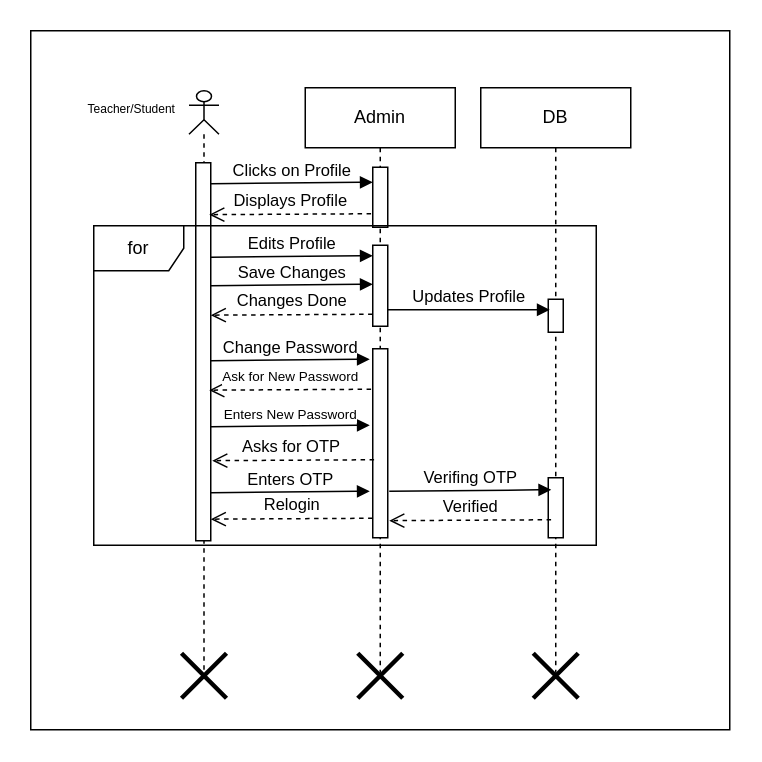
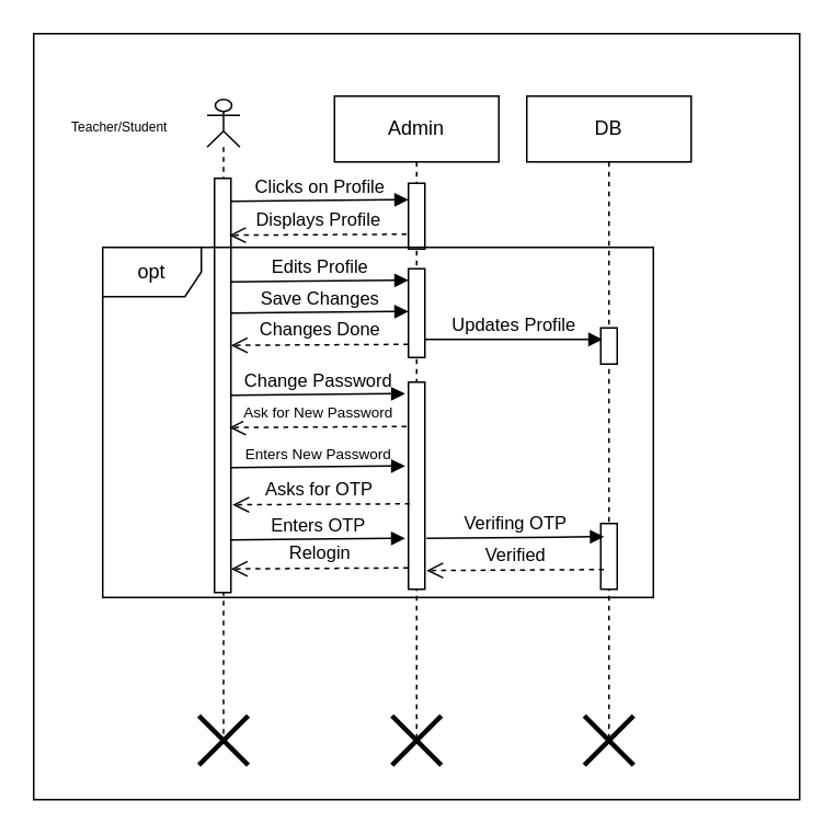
  <mxCell id="0" />
  <mxCell id="1" parent="0" />
  <mxCell id="2" value="" style="whiteSpace=wrap;html=1;aspect=fixed;" parent="1" vertex="1"><mxGeometry x="20" y="20" width="466" height="466" as="geometry" /></mxCell>
  <mxCell id="3" value="" style="shape=umlLifeline;perimeter=lifelinePerimeter;whiteSpace=wrap;html=1;container=1;dropTarget=0;collapsible=0;recursiveResize=0;outlineConnect=0;portConstraint=eastwest;newEdgeStyle={&quot;curved&quot;:0,&quot;rounded&quot;:0};participant=umlActor;size=29;" parent="1" vertex="1"><mxGeometry x="125.5" y="60" width="20" height="390" as="geometry" /></mxCell>
  <mxCell id="4" value="Admin" style="shape=umlLifeline;perimeter=lifelinePerimeter;whiteSpace=wrap;html=1;container=1;dropTarget=0;collapsible=0;recursiveResize=0;outlineConnect=0;portConstraint=eastwest;newEdgeStyle={&quot;curved&quot;:0,&quot;rounded&quot;:0};" parent="1" vertex="1"><mxGeometry x="203" width="100" height="390" as="geometry" y="58" /></mxCell>
  <mxCell id="5" value="" style="html=1;points=[[0,0,0,0,5],[0,1,0,0,-5],[1,0,0,0,5],[1,1,0,0,-5]];perimeter=orthogonalPerimeter;outlineConnect=0;targetShapes=umlLifeline;portConstraint=eastwest;newEdgeStyle={&quot;curved&quot;:0,&quot;rounded&quot;:0};" parent="4" vertex="1"><mxGeometry x="-73" y="50" width="10" height="252" as="geometry" /></mxCell>
  <mxCell id="6" value="" style="html=1;points=[[0,0,0,0,5],[0,1,0,0,-5],[1,0,0,0,5],[1,1,0,0,-5]];perimeter=orthogonalPerimeter;outlineConnect=0;targetShapes=umlLifeline;portConstraint=eastwest;newEdgeStyle={&quot;curved&quot;:0,&quot;rounded&quot;:0};" parent="4" vertex="1"><mxGeometry x="45" y="53" width="10" height="40" as="geometry" /></mxCell>
  <mxCell id="7" value="" style="html=1;points=[[0,0,0,0,5],[0,1,0,0,-5],[1,0,0,0,5],[1,1,0,0,-5]];perimeter=orthogonalPerimeter;outlineConnect=0;targetShapes=umlLifeline;portConstraint=eastwest;newEdgeStyle={&quot;curved&quot;:0,&quot;rounded&quot;:0};" parent="4" vertex="1"><mxGeometry x="45" y="105" width="10" height="54" as="geometry" /></mxCell>
  <mxCell id="8" value="" style="html=1;points=[[0,0,0,0,5],[0,1,0,0,-5],[1,0,0,0,5],[1,1,0,0,-5]];perimeter=orthogonalPerimeter;outlineConnect=0;targetShapes=umlLifeline;portConstraint=eastwest;newEdgeStyle={&quot;curved&quot;:0,&quot;rounded&quot;:0};" parent="4" vertex="1"><mxGeometry x="45" y="174" width="10" height="126" as="geometry" /></mxCell>
  <mxCell id="9" value="Change Password" style="html=1;verticalAlign=bottom;endArrow=block;curved=0;rounded=0;exitX=1;exitY=0;exitDx=0;exitDy=5;exitPerimeter=0;" parent="4" edge="1"><mxGeometry width="80" relative="1" as="geometry"><mxPoint x="-63" y="182" as="sourcePoint" /><mxPoint x="43" y="181" as="targetPoint" /></mxGeometry></mxCell>
  <mxCell id="10" value="Enters New Password" style="html=1;verticalAlign=bottom;endArrow=block;curved=0;rounded=0;exitX=1;exitY=0;exitDx=0;exitDy=5;exitPerimeter=0;fontSize=9;" edge="1" parent="4"><mxGeometry width="80" relative="1" as="geometry"><mxPoint x="-63" y="226" as="sourcePoint" /><mxPoint x="43" y="225" as="targetPoint" /></mxGeometry></mxCell>
  <mxCell id="11" value="&lt;font style=&quot;font-size: 11px;&quot;&gt;Enters OTP&lt;/font&gt;" style="html=1;verticalAlign=bottom;endArrow=block;curved=0;rounded=0;exitX=1;exitY=0;exitDx=0;exitDy=5;exitPerimeter=0;fontSize=9;" edge="1" parent="4"><mxGeometry width="80" relative="1" as="geometry"><mxPoint x="-63" y="270" as="sourcePoint" /><mxPoint x="43" y="269" as="targetPoint" /></mxGeometry></mxCell>
  <mxCell id="12" value="Edits Profile" style="html=1;verticalAlign=bottom;endArrow=block;curved=0;rounded=0;exitX=1;exitY=1;exitDx=0;exitDy=-5;exitPerimeter=0;entryX=0;entryY=1;entryDx=0;entryDy=-5;entryPerimeter=0;" parent="1" edge="1"><mxGeometry width="80" relative="1" as="geometry"><mxPoint x="140" y="171" as="sourcePoint" /><mxPoint x="248" y="170" as="targetPoint" /></mxGeometry></mxCell>
  <mxCell id="13" value="Changes Done" style="html=1;verticalAlign=bottom;endArrow=open;dashed=1;endSize=8;curved=0;rounded=0;exitX=-0.011;exitY=0.498;exitDx=0;exitDy=0;exitPerimeter=0;" parent="1" edge="1"><mxGeometry x="0.001" relative="1" as="geometry"><mxPoint x="247.89" y="209.002" as="sourcePoint" /><mxPoint x="140" y="209.6" as="targetPoint" /><mxPoint as="offset" /></mxGeometry></mxCell>
  <mxCell id="14" value="Save Changes" style="html=1;verticalAlign=bottom;endArrow=block;curved=0;rounded=0;exitX=1;exitY=1;exitDx=0;exitDy=-5;exitPerimeter=0;entryX=0;entryY=1;entryDx=0;entryDy=-5;entryPerimeter=0;" parent="1" edge="1"><mxGeometry width="80" relative="1" as="geometry"><mxPoint x="140" y="190" as="sourcePoint" /><mxPoint x="248" y="189" as="targetPoint" /></mxGeometry></mxCell>
  <mxCell id="15" value="DB" style="shape=umlLifeline;perimeter=lifelinePerimeter;whiteSpace=wrap;html=1;container=1;dropTarget=0;collapsible=0;recursiveResize=0;outlineConnect=0;portConstraint=eastwest;newEdgeStyle={&quot;curved&quot;:0,&quot;rounded&quot;:0};" parent="1" vertex="1"><mxGeometry x="320" width="100" height="390" as="geometry" y="58" /></mxCell>
  <mxCell id="16" value="" style="html=1;points=[[0,0,0,0,5],[0,1,0,0,-5],[1,0,0,0,5],[1,1,0,0,-5]];perimeter=orthogonalPerimeter;outlineConnect=0;targetShapes=umlLifeline;portConstraint=eastwest;newEdgeStyle={&quot;curved&quot;:0,&quot;rounded&quot;:0};" parent="15" vertex="1"><mxGeometry x="45" y="141" width="10" height="22" as="geometry" /></mxCell>
  <mxCell id="17" value="" style="html=1;points=[[0,0,0,0,5],[0,1,0,0,-5],[1,0,0,0,5],[1,1,0,0,-5]];perimeter=orthogonalPerimeter;outlineConnect=0;targetShapes=umlLifeline;portConstraint=eastwest;newEdgeStyle={&quot;curved&quot;:0,&quot;rounded&quot;:0};" parent="15" vertex="1"><mxGeometry x="45" y="260" width="10" height="40" as="geometry" /></mxCell>
  <mxCell id="18" value="" style="shape=umlDestroy;whiteSpace=wrap;html=1;strokeWidth=3;targetShapes=umlLifeline;" parent="1" vertex="1"><mxGeometry x="238" y="435" width="30" height="30" as="geometry" /></mxCell>
  <mxCell id="19" value="" style="shape=umlDestroy;whiteSpace=wrap;html=1;strokeWidth=3;targetShapes=umlLifeline;" parent="1" vertex="1"><mxGeometry x="120.5" y="435" width="30" height="30" as="geometry" /></mxCell>
  <mxCell id="20" value="" style="shape=umlDestroy;whiteSpace=wrap;html=1;strokeWidth=3;targetShapes=umlLifeline;" parent="1" vertex="1"><mxGeometry x="355" y="435" width="30" height="30" as="geometry" /></mxCell>
  <mxCell id="21" value="Clicks on Profile" style="html=1;verticalAlign=bottom;endArrow=block;curved=0;rounded=0;exitX=1;exitY=1;exitDx=0;exitDy=-5;exitPerimeter=0;entryX=0;entryY=1;entryDx=0;entryDy=-5;entryPerimeter=0;" parent="1" edge="1"><mxGeometry width="80" relative="1" as="geometry"><mxPoint x="140" y="122" as="sourcePoint" /><mxPoint x="248" y="121" as="targetPoint" /></mxGeometry></mxCell>
  <mxCell id="22" value="Updates Profile" style="html=1;verticalAlign=bottom;endArrow=block;curved=0;rounded=0;entryX=0;entryY=0;entryDx=0;entryDy=5;entryPerimeter=0;exitX=1;exitY=0;exitDx=0;exitDy=5;exitPerimeter=0;" parent="1" edge="1"><mxGeometry x="-0.004" width="80" relative="1" as="geometry"><mxPoint x="258" y="206" as="sourcePoint" /><mxPoint x="366" y="206" as="targetPoint" /><mxPoint as="offset" /></mxGeometry></mxCell>
  <mxCell id="23" value="Displays Profile" style="html=1;verticalAlign=bottom;endArrow=open;dashed=1;endSize=8;curved=0;rounded=0;exitX=-0.011;exitY=0.498;exitDx=0;exitDy=0;exitPerimeter=0;" parent="1" edge="1"><mxGeometry x="0.001" relative="1" as="geometry"><mxPoint x="246.89" y="142.002" as="sourcePoint" /><mxPoint x="139" y="142.6" as="targetPoint" /><mxPoint as="offset" /></mxGeometry></mxCell>
- <mxCell id="24" value="&lt;font style=&quot;font-size: 8px;&quot;&gt;Teacher/Student&lt;/font&gt;" style="text;html=1;align=center;verticalAlign=middle;resizable=0;points=[];autosize=1;strokeColor=none;fillColor=none;" parent="1" vertex="1"><mxGeometry x="48.5" width="76" height="26" as="geometry" y="58" /></mxCell>
+ <mxCell id="24" value="&lt;font style=&quot;font-size: 8px;&quot;&gt;Teacher/Student&lt;/font&gt;" style="text;html=1;align=center;verticalAlign=middle;resizable=0;points=[];autosize=1;strokeColor=none;fillColor=none;" parent="1" vertex="1"><mxGeometry x="33.5" y="63" width="76" height="26" as="geometry" /></mxCell>
  <mxCell id="25" value="&lt;font style=&quot;font-size: 9px;&quot;&gt;Ask for New Password&lt;/font&gt;" style="html=1;verticalAlign=bottom;endArrow=open;dashed=1;endSize=8;curved=0;rounded=0;exitX=-0.011;exitY=0.498;exitDx=0;exitDy=0;exitPerimeter=0;" parent="1" edge="1"><mxGeometry x="0.001" relative="1" as="geometry"><mxPoint x="246.89" y="259.002" as="sourcePoint" /><mxPoint x="139" y="259.6" as="targetPoint" /><mxPoint as="offset" /></mxGeometry></mxCell>
- <mxCell id="26" value="for" style="shape=umlFrame;whiteSpace=wrap;html=1;pointerEvents=0;" vertex="1" parent="1"><mxGeometry x="62" y="150" width="335" height="213" as="geometry" /></mxCell>
+ <mxCell id="26" value="opt" style="shape=umlFrame;whiteSpace=wrap;html=1;pointerEvents=0;" vertex="1" parent="1"><mxGeometry x="62" y="150" width="335" height="213" as="geometry" /></mxCell>
  <mxCell id="27" value="Asks for OTP&amp;nbsp;" style="html=1;verticalAlign=bottom;endArrow=open;dashed=1;endSize=8;curved=0;rounded=0;exitX=-0.011;exitY=0.498;exitDx=0;exitDy=0;exitPerimeter=0;" edge="1" parent="1"><mxGeometry x="0.001" relative="1" as="geometry"><mxPoint x="248.89" y="306.002" as="sourcePoint" /><mxPoint x="141" y="306.6" as="targetPoint" /><mxPoint as="offset" /></mxGeometry></mxCell>
  <mxCell id="28" value="Verifing OTP" style="html=1;verticalAlign=bottom;endArrow=block;curved=0;rounded=0;exitX=1;exitY=1;exitDx=0;exitDy=-5;exitPerimeter=0;entryX=0;entryY=1;entryDx=0;entryDy=-5;entryPerimeter=0;" parent="1" edge="1"><mxGeometry width="80" relative="1" as="geometry"><mxPoint x="259" y="327" as="sourcePoint" /><mxPoint x="367" y="326" as="targetPoint" /></mxGeometry></mxCell>
  <mxCell id="29" value="Verified" style="html=1;verticalAlign=bottom;endArrow=open;dashed=1;endSize=8;curved=0;rounded=0;exitX=-0.011;exitY=0.498;exitDx=0;exitDy=0;exitPerimeter=0;" edge="1" parent="1"><mxGeometry x="0.001" relative="1" as="geometry"><mxPoint x="366.89" y="346.002" as="sourcePoint" /><mxPoint x="259" y="346.6" as="targetPoint" /><mxPoint as="offset" /></mxGeometry></mxCell>
  <mxCell id="30" value="Relogin" style="html=1;verticalAlign=bottom;endArrow=open;dashed=1;endSize=8;curved=0;rounded=0;exitX=-0.011;exitY=0.498;exitDx=0;exitDy=0;exitPerimeter=0;" edge="1" parent="1"><mxGeometry x="0.001" relative="1" as="geometry"><mxPoint x="247.89" y="345.002" as="sourcePoint" /><mxPoint x="140" y="345.6" as="targetPoint" /><mxPoint as="offset" /></mxGeometry></mxCell>
